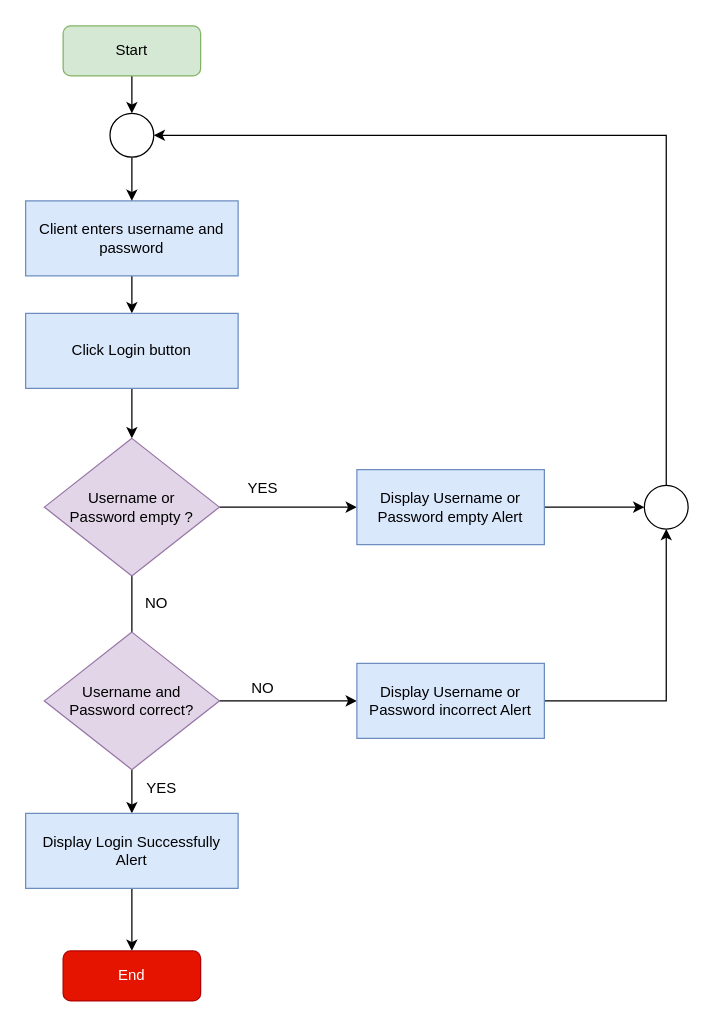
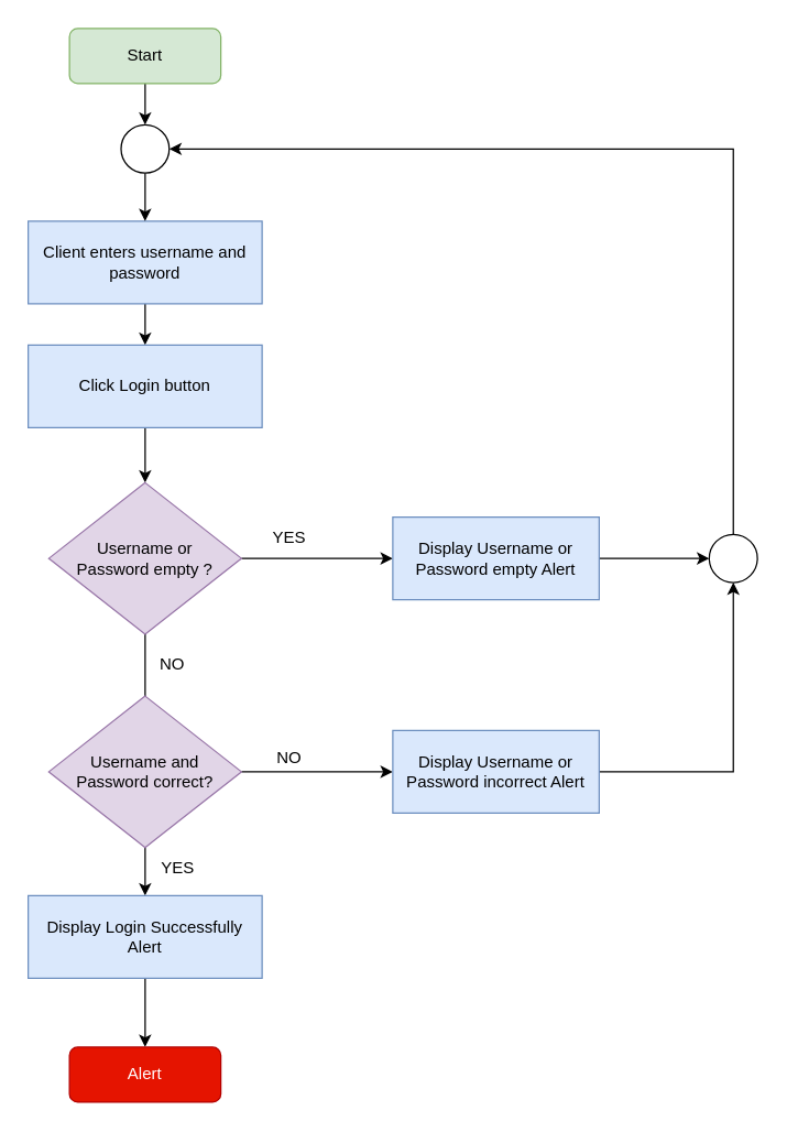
  <mxCell id="0" />
  <mxCell id="1" parent="0" />
  <mxCell id="2" style="edgeStyle=orthogonalEdgeStyle;rounded=0;orthogonalLoop=1;jettySize=auto;html=1;entryX=0.5;entryY=0;entryDx=0;entryDy=0;" edge="1" parent="1" source="3" target="28"><mxGeometry relative="1" as="geometry" /></mxCell>
  <mxCell id="3" value="Start" style="rounded=1;whiteSpace=wrap;html=1;perimeter=rectanglePerimeter;fillColor=#d5e8d4;strokeColor=#82b366;" vertex="1" parent="1"><mxGeometry x="50" y="20" width="110" height="40" as="geometry" /></mxCell>
  <mxCell id="4" value="" style="edgeStyle=orthogonalEdgeStyle;rounded=0;orthogonalLoop=1;jettySize=auto;html=1;" edge="1" parent="1" source="5" target="7"><mxGeometry relative="1" as="geometry" /></mxCell>
  <mxCell id="5" value="Client enters username and password" style="rounded=0;whiteSpace=wrap;html=1;fillColor=#dae8fc;strokeColor=#6c8ebf;" vertex="1" parent="1"><mxGeometry x="20" y="160" width="170" height="60" as="geometry" /></mxCell>
  <mxCell id="6" value="" style="edgeStyle=orthogonalEdgeStyle;rounded=0;orthogonalLoop=1;jettySize=auto;html=1;" edge="1" parent="1" source="7" target="10"><mxGeometry relative="1" as="geometry" /></mxCell>
  <mxCell id="7" value="Click Login button" style="rounded=0;whiteSpace=wrap;html=1;fillColor=#dae8fc;strokeColor=#6c8ebf;" vertex="1" parent="1"><mxGeometry x="20" y="250" width="170" height="60" as="geometry" /></mxCell>
  <mxCell id="8" value="" style="edgeStyle=orthogonalEdgeStyle;rounded=0;orthogonalLoop=1;jettySize=auto;html=1;" edge="1" parent="1" source="10"><mxGeometry relative="1" as="geometry"><mxPoint x="285" y="405" as="targetPoint" /></mxGeometry></mxCell>
  <mxCell id="9" value="" style="edgeStyle=orthogonalEdgeStyle;rounded=0;orthogonalLoop=1;jettySize=auto;html=1;endArrow=none;" edge="1" parent="1" source="10" target="16"><mxGeometry relative="1" as="geometry" /></mxCell>
  <mxCell id="10" value="Username or&lt;br&gt;Password empty ?" style="rhombus;whiteSpace=wrap;html=1;fillColor=#e1d5e7;strokeColor=#9673a6;" vertex="1" parent="1"><mxGeometry x="35" y="350" width="140" height="110" as="geometry" /></mxCell>
  <mxCell id="11" style="edgeStyle=orthogonalEdgeStyle;rounded=0;orthogonalLoop=1;jettySize=auto;html=1;entryX=0;entryY=0.5;entryDx=0;entryDy=0;" edge="1" parent="1" source="12" target="26"><mxGeometry relative="1" as="geometry" /></mxCell>
  <mxCell id="12" value="Display Username or Password empty Alert" style="rounded=0;whiteSpace=wrap;html=1;fillColor=#dae8fc;strokeColor=#6c8ebf;" vertex="1" parent="1"><mxGeometry x="285" y="375" width="150" height="60" as="geometry" /></mxCell>
  <mxCell id="13" value="YES" style="text;html=1;strokeColor=none;fillColor=none;align=center;verticalAlign=middle;whiteSpace=wrap;rounded=0;" vertex="1" parent="1"><mxGeometry x="180" y="375" width="60" height="30" as="geometry" /></mxCell>
  <mxCell id="14" value="" style="edgeStyle=orthogonalEdgeStyle;rounded=0;orthogonalLoop=1;jettySize=auto;html=1;" edge="1" parent="1" source="16"><mxGeometry relative="1" as="geometry"><mxPoint x="285" y="560" as="targetPoint" /></mxGeometry></mxCell>
  <mxCell id="15" value="" style="edgeStyle=orthogonalEdgeStyle;rounded=0;orthogonalLoop=1;jettySize=auto;html=1;" edge="1" parent="1" source="16" target="22"><mxGeometry relative="1" as="geometry" /></mxCell>
  <mxCell id="16" value="Username and &lt;br&gt;Password correct?" style="rhombus;whiteSpace=wrap;html=1;fillColor=#e1d5e7;strokeColor=#9673a6;" vertex="1" parent="1"><mxGeometry x="35" y="505" width="140" height="110" as="geometry" /></mxCell>
  <mxCell id="17" value="NO" style="text;html=1;strokeColor=none;fillColor=none;align=center;verticalAlign=middle;whiteSpace=wrap;rounded=0;" vertex="1" parent="1"><mxGeometry x="95" y="467" width="60" height="30" as="geometry" /></mxCell>
  <mxCell id="18" style="edgeStyle=orthogonalEdgeStyle;rounded=0;orthogonalLoop=1;jettySize=auto;html=1;entryX=0.5;entryY=1;entryDx=0;entryDy=0;" edge="1" parent="1" source="19" target="26"><mxGeometry relative="1" as="geometry" /></mxCell>
  <mxCell id="19" value="Display Username or Password incorrect Alert" style="rounded=0;whiteSpace=wrap;html=1;fillColor=#dae8fc;strokeColor=#6c8ebf;" vertex="1" parent="1"><mxGeometry x="285" y="530" width="150" height="60" as="geometry" /></mxCell>
  <mxCell id="20" value="NO" style="text;html=1;strokeColor=none;fillColor=none;align=center;verticalAlign=middle;whiteSpace=wrap;rounded=0;" vertex="1" parent="1"><mxGeometry x="180" y="535" width="60" height="30" as="geometry" /></mxCell>
  <mxCell id="21" value="" style="edgeStyle=orthogonalEdgeStyle;rounded=0;orthogonalLoop=1;jettySize=auto;html=1;" edge="1" parent="1" source="22" target="23"><mxGeometry relative="1" as="geometry" /></mxCell>
  <mxCell id="22" value="Display Login Successfully Alert" style="rounded=0;whiteSpace=wrap;html=1;fillColor=#dae8fc;strokeColor=#6c8ebf;" vertex="1" parent="1"><mxGeometry x="20" y="650" width="170" height="60" as="geometry" /></mxCell>
- <mxCell id="23" value="End" style="rounded=1;whiteSpace=wrap;html=1;perimeter=rectanglePerimeter;fillColor=#e51400;strokeColor=#B20000;fontColor=#ffffff;" vertex="1" parent="1"><mxGeometry x="50" y="760" width="110" height="40" as="geometry" /></mxCell>
+ <mxCell id="23" value="Alert" style="rounded=1;whiteSpace=wrap;html=1;perimeter=rectanglePerimeter;fillColor=#e51400;strokeColor=#B20000;fontColor=#ffffff;" vertex="1" parent="1"><mxGeometry x="50" y="760" width="110" height="40" as="geometry" /></mxCell>
  <mxCell id="24" value="YES" style="text;html=1;strokeColor=none;fillColor=none;align=center;verticalAlign=middle;whiteSpace=wrap;rounded=0;" vertex="1" parent="1"><mxGeometry x="99" y="615" width="60" height="30" as="geometry" /></mxCell>
  <mxCell id="25" style="edgeStyle=orthogonalEdgeStyle;rounded=0;orthogonalLoop=1;jettySize=auto;html=1;entryX=1;entryY=0.5;entryDx=0;entryDy=0;" edge="1" parent="1" source="26" target="28"><mxGeometry relative="1" as="geometry"><Array as="points"><mxPoint x="533" y="108" /></Array></mxGeometry></mxCell>
  <mxCell id="26" value="" style="ellipse;whiteSpace=wrap;html=1;aspect=fixed;" vertex="1" parent="1"><mxGeometry x="515" y="387.5" width="35" height="35" as="geometry" /></mxCell>
  <mxCell id="27" style="edgeStyle=orthogonalEdgeStyle;rounded=0;orthogonalLoop=1;jettySize=auto;html=1;entryX=0.5;entryY=0;entryDx=0;entryDy=0;" edge="1" parent="1" source="28" target="5"><mxGeometry relative="1" as="geometry" /></mxCell>
  <mxCell id="28" value="" style="ellipse;whiteSpace=wrap;html=1;aspect=fixed;" vertex="1" parent="1"><mxGeometry x="87.5" y="90" width="35" height="35" as="geometry" /></mxCell>
